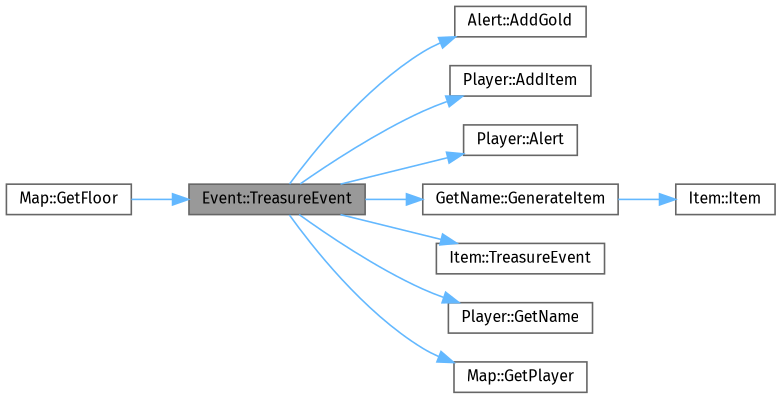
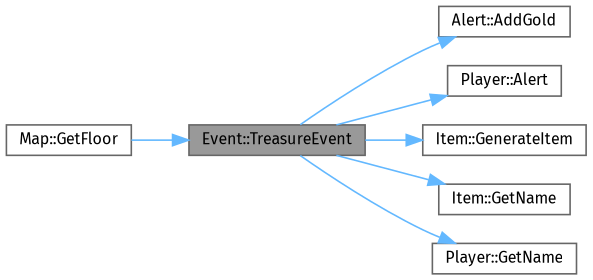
  digraph {
    fontname="Fira Sans"
    rankdir=LR
    node [color=grey40 fillcolor=white fontname="Fira Sans" fontsize=10 shape=box style=filled]
    edge [color=steelblue1 fontname="Fira Sans" fontsize=10 labelfontname=Helvetica labelfontsize=10 style=solid]
    n1 [color=gray40 fillcolor=grey60 fontcolor=black height=0.2 label="Event::TreasureEvent" width=0.4]
    n2 [height=0.2 label="Alert::AddGold" width=0.4]
-   n3 [height=0.2 label="Player::AddItem" width=0.4]
    n4 [height=0.2 label="Player::Alert" width=0.4]
-   n5 [height=0.2 label="GetName::GenerateItem" width=0.4]
-   n6 [height=0.2 label="Item::TreasureEvent" width=0.4]
+   n5 [height=0.2 label="Item::GenerateItem" width=0.4]
+   n6 [height=0.2 label="Item::GetName" width=0.4]
    n7 [height=0.2 label="Player::GetName" width=0.4]
-   n8 [height=0.2 label="Map::GetPlayer" width=0.4]
-   n9 [height=0.2 label="Item::Item" width=0.4]
    n10 [height=0.2 label="Map::GetFloor" width=0.4]
    n1 -> n2
-   n1 -> n3
    n1 -> n4
    n1 -> n5
    n1 -> n6
    n1 -> n7
-   n1 -> n8
-   n5 -> n9
    n10 -> n1
  }
